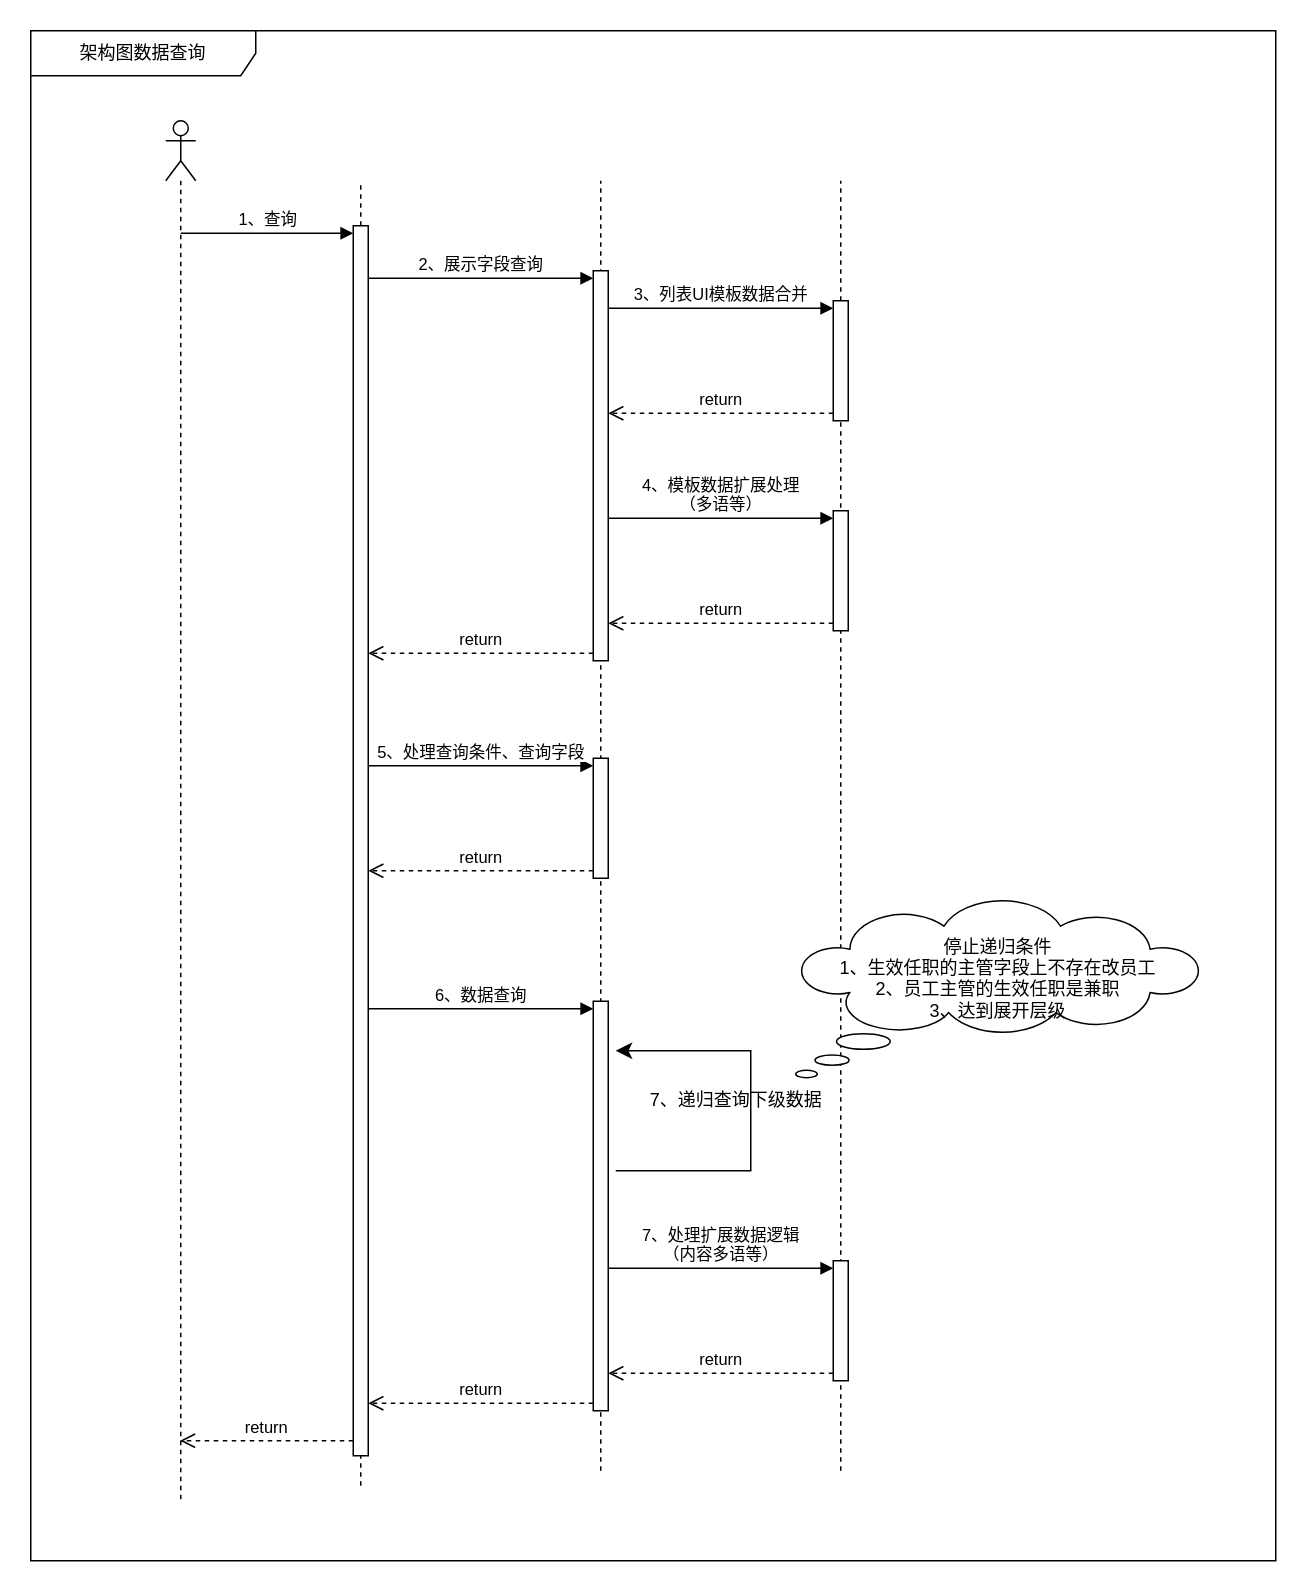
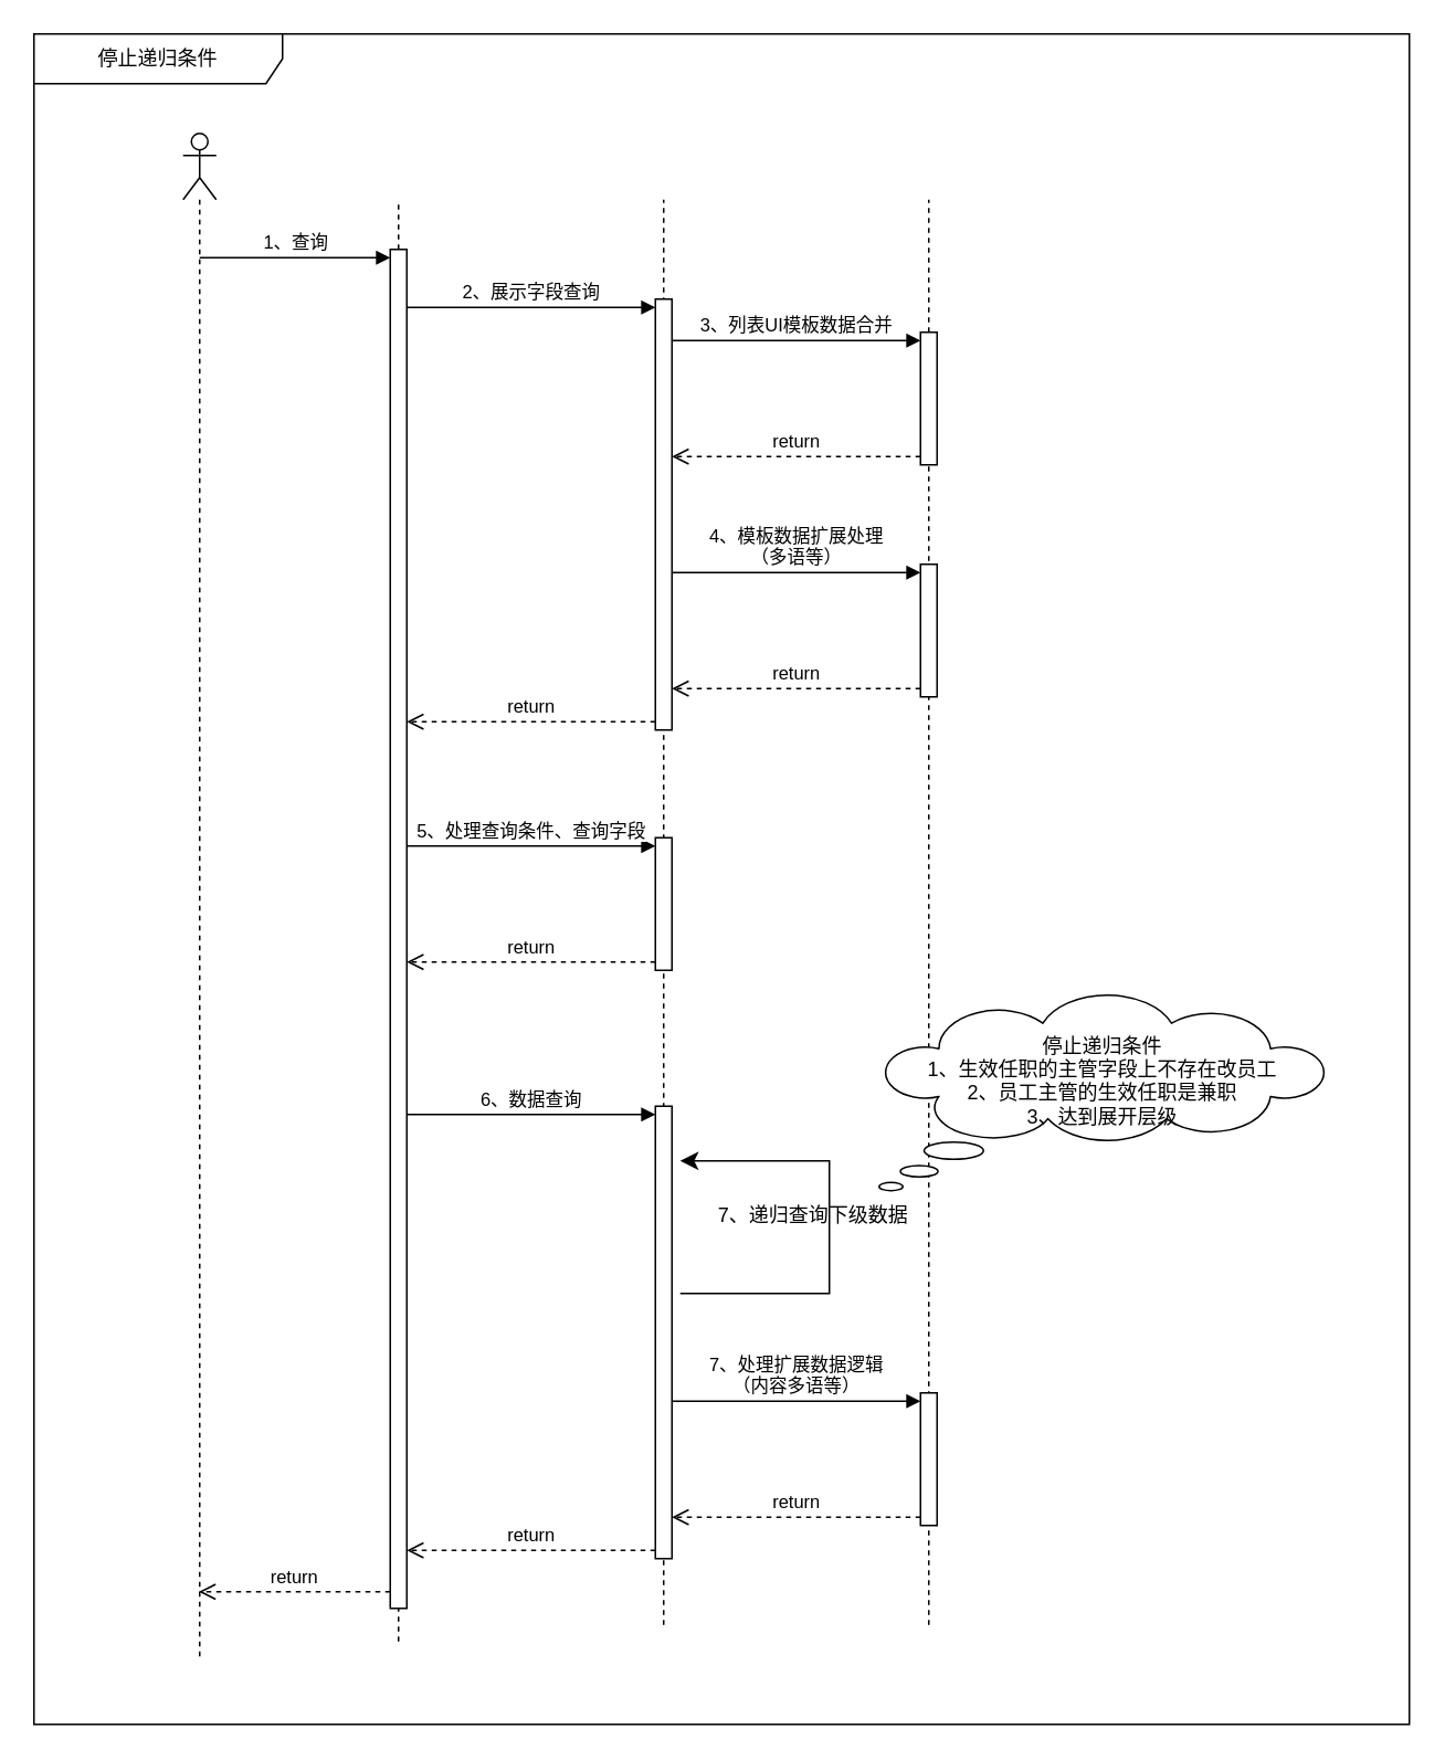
  <mxCell id="0" />
  <mxCell id="1" parent="0" />
  <mxCell id="2" value="" style="shape=umlLifeline;perimeter=lifelinePerimeter;whiteSpace=wrap;html=1;container=1;dropTarget=0;collapsible=0;recursiveResize=0;outlineConnect=0;portConstraint=eastwest;newEdgeStyle={&quot;curved&quot;:0,&quot;rounded&quot;:0};participant=umlActor;" parent="1" vertex="1"><mxGeometry x="110" y="80" width="20" height="920" as="geometry" /></mxCell>
  <mxCell id="3" value="" style="endArrow=none;dashed=1;html=1;rounded=0;" parent="1" edge="1"><mxGeometry width="50" height="50" relative="1" as="geometry"><mxPoint x="240" y="990" as="sourcePoint" /><mxPoint x="240" y="120" as="targetPoint" /></mxGeometry></mxCell>
  <mxCell id="4" value="" style="endArrow=none;dashed=1;html=1;rounded=0;" parent="1" edge="1"><mxGeometry width="50" height="50" relative="1" as="geometry"><mxPoint x="560" y="980" as="sourcePoint" /><mxPoint x="560" y="120" as="targetPoint" /></mxGeometry></mxCell>
  <mxCell id="5" value="" style="endArrow=none;dashed=1;html=1;rounded=0;" parent="1" edge="1"><mxGeometry width="50" height="50" relative="1" as="geometry"><mxPoint x="400" y="980" as="sourcePoint" /><mxPoint x="400" y="120" as="targetPoint" /></mxGeometry></mxCell>
  <mxCell id="6" value="" style="html=1;points=[[0,0,0,0,5],[0,1,0,0,-5],[1,0,0,0,5],[1,1,0,0,-5]];perimeter=orthogonalPerimeter;outlineConnect=0;targetShapes=umlLifeline;portConstraint=eastwest;newEdgeStyle={&quot;curved&quot;:0,&quot;rounded&quot;:0};" parent="1" vertex="1"><mxGeometry x="235" y="150" width="10" height="820" as="geometry" /></mxCell>
  <mxCell id="7" value="1、查询" style="html=1;verticalAlign=bottom;endArrow=block;curved=0;rounded=0;entryX=0;entryY=0;entryDx=0;entryDy=5;" parent="1" target="6" edge="1"><mxGeometry relative="1" as="geometry"><mxPoint x="120" y="155" as="sourcePoint" /></mxGeometry></mxCell>
  <mxCell id="8" value="return" style="html=1;verticalAlign=bottom;endArrow=open;dashed=1;endSize=8;curved=0;rounded=0;exitX=0;exitY=1;exitDx=0;exitDy=-5;" parent="1" edge="1"><mxGeometry relative="1" as="geometry"><mxPoint x="119.5" y="960" as="targetPoint" /><mxPoint x="235" y="960" as="sourcePoint" /></mxGeometry></mxCell>
  <mxCell id="9" value="" style="html=1;points=[[0,0,0,0,5],[0,1,0,0,-5],[1,0,0,0,5],[1,1,0,0,-5]];perimeter=orthogonalPerimeter;outlineConnect=0;targetShapes=umlLifeline;portConstraint=eastwest;newEdgeStyle={&quot;curved&quot;:0,&quot;rounded&quot;:0};" parent="1" vertex="1"><mxGeometry x="395" y="180" width="10" height="260" as="geometry" /></mxCell>
  <mxCell id="10" value="2、展示字段查询" style="html=1;verticalAlign=bottom;endArrow=block;curved=0;rounded=0;entryX=0;entryY=0;entryDx=0;entryDy=5;" parent="1" source="6" target="9" edge="1"><mxGeometry relative="1" as="geometry"><mxPoint x="330" y="185" as="sourcePoint" /></mxGeometry></mxCell>
  <mxCell id="11" value="return" style="html=1;verticalAlign=bottom;endArrow=open;dashed=1;endSize=8;curved=0;rounded=0;exitX=0;exitY=1;exitDx=0;exitDy=-5;" parent="1" source="9" target="6" edge="1"><mxGeometry relative="1" as="geometry"><mxPoint x="330" y="255" as="targetPoint" /></mxGeometry></mxCell>
  <mxCell id="12" value="" style="html=1;points=[[0,0,0,0,5],[0,1,0,0,-5],[1,0,0,0,5],[1,1,0,0,-5]];perimeter=orthogonalPerimeter;outlineConnect=0;targetShapes=umlLifeline;portConstraint=eastwest;newEdgeStyle={&quot;curved&quot;:0,&quot;rounded&quot;:0};" parent="1" vertex="1"><mxGeometry x="555" y="200" width="10" height="80" as="geometry" /></mxCell>
  <mxCell id="13" value="3、列表UI模板数据合并" style="html=1;verticalAlign=bottom;endArrow=block;curved=0;rounded=0;entryX=0;entryY=0;entryDx=0;entryDy=5;" parent="1" source="9" target="12" edge="1"><mxGeometry relative="1" as="geometry"><mxPoint x="490" y="205" as="sourcePoint" /></mxGeometry></mxCell>
  <mxCell id="14" value="return" style="html=1;verticalAlign=bottom;endArrow=open;dashed=1;endSize=8;curved=0;rounded=0;exitX=0;exitY=1;exitDx=0;exitDy=-5;" parent="1" source="12" target="9" edge="1"><mxGeometry relative="1" as="geometry"><mxPoint x="490" y="275" as="targetPoint" /></mxGeometry></mxCell>
  <mxCell id="15" value="" style="html=1;points=[[0,0,0,0,5],[0,1,0,0,-5],[1,0,0,0,5],[1,1,0,0,-5]];perimeter=orthogonalPerimeter;outlineConnect=0;targetShapes=umlLifeline;portConstraint=eastwest;newEdgeStyle={&quot;curved&quot;:0,&quot;rounded&quot;:0};" parent="1" vertex="1"><mxGeometry x="555" y="340" width="10" height="80" as="geometry" /></mxCell>
  <mxCell id="16" value="4、模板数据扩展处理&lt;br&gt;（多语等）" style="html=1;verticalAlign=bottom;endArrow=block;curved=0;rounded=0;entryX=0;entryY=0;entryDx=0;entryDy=5;" parent="1" source="9" target="15" edge="1"><mxGeometry relative="1" as="geometry"><mxPoint x="485" y="345" as="sourcePoint" /></mxGeometry></mxCell>
  <mxCell id="17" value="return" style="html=1;verticalAlign=bottom;endArrow=open;dashed=1;endSize=8;curved=0;rounded=0;exitX=0;exitY=1;exitDx=0;exitDy=-5;" parent="1" source="15" target="9" edge="1"><mxGeometry relative="1" as="geometry"><mxPoint x="485" y="415" as="targetPoint" /></mxGeometry></mxCell>
  <mxCell id="18" value="" style="html=1;points=[[0,0,0,0,5],[0,1,0,0,-5],[1,0,0,0,5],[1,1,0,0,-5]];perimeter=orthogonalPerimeter;outlineConnect=0;targetShapes=umlLifeline;portConstraint=eastwest;newEdgeStyle={&quot;curved&quot;:0,&quot;rounded&quot;:0};" parent="1" vertex="1"><mxGeometry x="395" y="667" width="10" height="273" as="geometry" /></mxCell>
  <mxCell id="19" value="6、数据查询" style="html=1;verticalAlign=bottom;endArrow=block;curved=0;rounded=0;entryX=0;entryY=0;entryDx=0;entryDy=5;" parent="1" target="18" edge="1"><mxGeometry relative="1" as="geometry"><mxPoint x="245" y="672" as="sourcePoint" /></mxGeometry></mxCell>
  <mxCell id="20" value="return" style="html=1;verticalAlign=bottom;endArrow=open;dashed=1;endSize=8;curved=0;rounded=0;exitX=0;exitY=1;exitDx=0;exitDy=-5;" parent="1" source="18" target="6" edge="1"><mxGeometry relative="1" as="geometry"><mxPoint x="245" y="882" as="targetPoint" /></mxGeometry></mxCell>
  <mxCell id="21" value="" style="html=1;points=[[0,0,0,0,5],[0,1,0,0,-5],[1,0,0,0,5],[1,1,0,0,-5]];perimeter=orthogonalPerimeter;outlineConnect=0;targetShapes=umlLifeline;portConstraint=eastwest;newEdgeStyle={&quot;curved&quot;:0,&quot;rounded&quot;:0};" parent="1" vertex="1"><mxGeometry x="555" y="840" width="10" height="80" as="geometry" /></mxCell>
  <mxCell id="22" value="7、处理扩展数据逻辑&lt;br&gt;（内容多语等）" style="html=1;verticalAlign=bottom;endArrow=block;curved=0;rounded=0;entryX=0;entryY=0;entryDx=0;entryDy=5;" parent="1" target="21" edge="1"><mxGeometry relative="1" as="geometry"><mxPoint x="405" y="845" as="sourcePoint" /></mxGeometry></mxCell>
  <mxCell id="23" value="return" style="html=1;verticalAlign=bottom;endArrow=open;dashed=1;endSize=8;curved=0;rounded=0;exitX=0;exitY=1;exitDx=0;exitDy=-5;" parent="1" source="21" edge="1"><mxGeometry relative="1" as="geometry"><mxPoint x="405" y="915" as="targetPoint" /></mxGeometry></mxCell>
  <mxCell id="24" value="" style="html=1;points=[[0,0,0,0,5],[0,1,0,0,-5],[1,0,0,0,5],[1,1,0,0,-5]];perimeter=orthogonalPerimeter;outlineConnect=0;targetShapes=umlLifeline;portConstraint=eastwest;newEdgeStyle={&quot;curved&quot;:0,&quot;rounded&quot;:0};" parent="1" vertex="1"><mxGeometry x="395" y="505" width="10" height="80" as="geometry" /></mxCell>
  <mxCell id="25" value="5、处理查询条件、查询字段" style="html=1;verticalAlign=bottom;endArrow=block;curved=0;rounded=0;entryX=0;entryY=0;entryDx=0;entryDy=5;" parent="1" source="6" target="24" edge="1"><mxGeometry relative="1" as="geometry"><mxPoint x="325" y="510" as="sourcePoint" /></mxGeometry></mxCell>
  <mxCell id="26" value="return" style="html=1;verticalAlign=bottom;endArrow=open;dashed=1;endSize=8;curved=0;rounded=0;exitX=0;exitY=1;exitDx=0;exitDy=-5;" parent="1" source="24" target="6" edge="1"><mxGeometry relative="1" as="geometry"><mxPoint x="325" y="580" as="targetPoint" /></mxGeometry></mxCell>
  <mxCell id="27" value="" style="edgeStyle=elbowEdgeStyle;elbow=horizontal;endArrow=classic;html=1;curved=0;rounded=0;endSize=8;startSize=8;entryX=1.5;entryY=0.121;entryDx=0;entryDy=0;entryPerimeter=0;" parent="1" target="18" edge="1"><mxGeometry width="50" height="50" relative="1" as="geometry"><mxPoint x="410" y="780" as="sourcePoint" /><mxPoint x="480" y="700" as="targetPoint" /><Array as="points"><mxPoint x="500" y="740" /></Array></mxGeometry></mxCell>
  <mxCell id="28" value="7、递归查询下级数据" style="text;html=1;align=center;verticalAlign=middle;resizable=0;points=[];autosize=1;strokeColor=none;fillColor=none;" parent="1" vertex="1"><mxGeometry x="420" y="718" width="140" height="30" as="geometry" /></mxCell>
  <mxCell id="29" value="停止递归条件&lt;br&gt;1、生效任职的主管字段上不存在改员工&lt;br&gt;2、员工主管的生效任职是兼职&lt;br&gt;3、达到展开层级&lt;br&gt;&lt;div&gt;&lt;br&gt;&lt;/div&gt;" style="whiteSpace=wrap;html=1;shape=mxgraph.basic.cloud_callout" parent="1" vertex="1"><mxGeometry x="530" y="600" width="270" height="118" as="geometry" /></mxCell>
- <mxCell id="30" value="架构图数据查询" style="shape=umlFrame;whiteSpace=wrap;html=1;pointerEvents=0;width=150;height=30;" parent="1" vertex="1"><mxGeometry x="20" y="20" width="830" height="1020" as="geometry" /></mxCell>
+ <mxCell id="30" value="停止递归条件" style="shape=umlFrame;whiteSpace=wrap;html=1;pointerEvents=0;width=150;height=30;" parent="1" vertex="1"><mxGeometry x="20" y="20" width="830" height="1020" as="geometry" /></mxCell>
